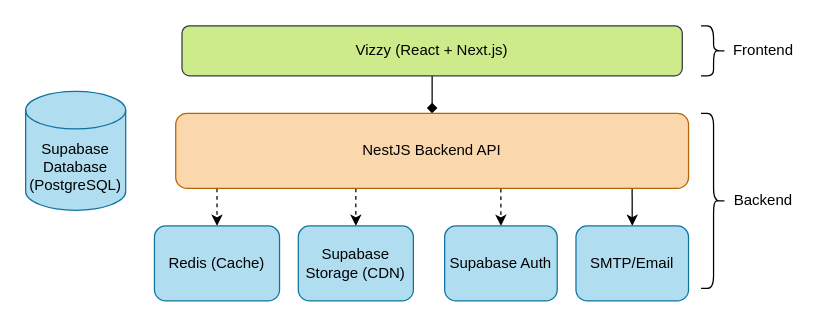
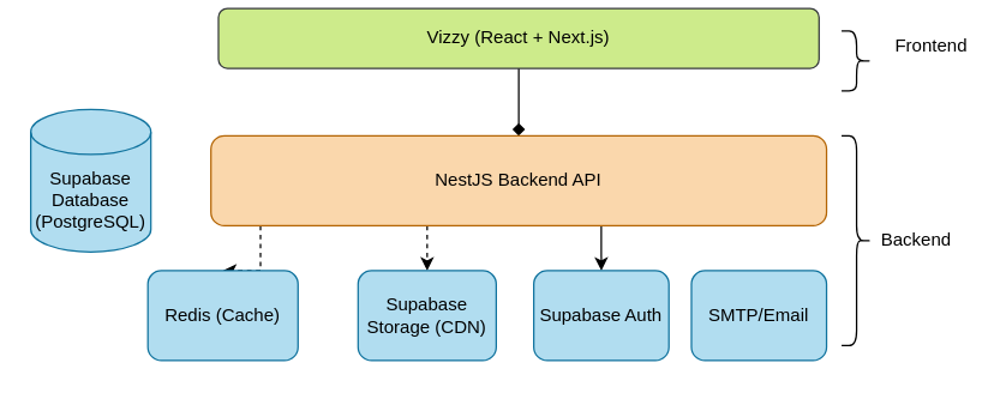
  <mxCell id="0" />
  <mxCell id="1" parent="0" />
  <mxCell id="2" style="edgeStyle=orthogonalEdgeStyle;rounded=0;orthogonalLoop=1;jettySize=auto;html=1;exitX=0.5;exitY=1;exitDx=0;exitDy=0;endArrow=diamond;" parent="1" source="3" target="8" edge="1"><mxGeometry relative="1" as="geometry"><Array as="points" /></mxGeometry></mxCell>
- <mxCell id="3" value="&lt;font&gt;Vizzy (React + Next.js)&lt;/font&gt;" style="rounded=1;whiteSpace=wrap;html=1;fillColor=#cdeb8b;strokeColor=#36393d;" parent="1" vertex="1"><mxGeometry x="145" y="20" width="400" height="40" as="geometry" /></mxCell>
+ <mxCell id="3" value="&lt;font&gt;Vizzy (React + Next.js)&lt;/font&gt;" style="rounded=1;whiteSpace=wrap;html=1;fillColor=#cdeb8b;strokeColor=#36393d;" parent="1" vertex="1"><mxGeometry x="145" y="5" width="400" height="40" as="geometry" /></mxCell>
  <mxCell id="4" style="edgeStyle=orthogonalEdgeStyle;rounded=0;orthogonalLoop=1;jettySize=auto;html=1;entryX=0.5;entryY=0;entryDx=0;entryDy=0;dashed=1;" parent="1" source="8" target="10" edge="1"><mxGeometry relative="1" as="geometry"><Array as="points"><mxPoint x="284" y="160" /><mxPoint x="284" y="160" /></Array></mxGeometry></mxCell>
  <mxCell id="5" style="edgeStyle=orthogonalEdgeStyle;rounded=0;orthogonalLoop=1;jettySize=auto;html=1;entryX=0.5;entryY=0;entryDx=0;entryDy=0;dashed=1;" parent="1" source="8" target="17" edge="1"><mxGeometry relative="1" as="geometry"><Array as="points"><mxPoint x="173" y="160" /><mxPoint x="173" y="160" /></Array></mxGeometry></mxCell>
- <mxCell id="6" style="edgeStyle=orthogonalEdgeStyle;rounded=0;orthogonalLoop=1;jettySize=auto;html=1;entryX=0.5;entryY=0;entryDx=0;entryDy=0;exitX=0.634;exitY=1.004;exitDx=0;exitDy=0;exitPerimeter=0;dashed=1;" edge="1" parent="1" source="8" target="9"><mxGeometry relative="1" as="geometry" /></mxCell>
- <mxCell id="7" style="edgeStyle=orthogonalEdgeStyle;rounded=0;orthogonalLoop=1;jettySize=auto;html=1;entryX=0.5;entryY=0;entryDx=0;entryDy=0;exitX=0.89;exitY=0.997;exitDx=0;exitDy=0;exitPerimeter=0;" edge="1" parent="1" source="8" target="16"><mxGeometry relative="1" as="geometry" /></mxCell>
+ <mxCell id="6" style="edgeStyle=orthogonalEdgeStyle;rounded=0;orthogonalLoop=1;jettySize=auto;html=1;entryX=0.5;entryY=0;entryDx=0;entryDy=0;exitX=0.634;exitY=1.004;exitDx=0;exitDy=0;exitPerimeter=0;" edge="1" parent="1" source="8" target="9"><mxGeometry relative="1" as="geometry" /></mxCell>
  <mxCell id="8" value="NestJS Backend API" style="rounded=1;whiteSpace=wrap;html=1;fillColor=#fad7ac;fillStyle=solid;strokeColor=#b46504;" parent="1" vertex="1"><mxGeometry x="140" y="90" width="410" height="60" as="geometry" /></mxCell>
  <mxCell id="9" value="Supabase Auth" style="rounded=1;whiteSpace=wrap;html=1;fillColor=#b1ddf0;glass=0;shadow=0;strokeColor=#10739e;" parent="1" vertex="1"><mxGeometry x="355" y="180" width="90" height="60" as="geometry" /></mxCell>
  <mxCell id="10" value="Supabase Storage (CDN)" style="rounded=1;whiteSpace=wrap;html=1;fillColor=#b1ddf0;strokeColor=#10739e;" parent="1" vertex="1"><mxGeometry x="238" y="180" width="92" height="60" as="geometry" /></mxCell>
  <mxCell id="11" value="Supabase Database (PostgreSQL)" style="shape=cylinder3;whiteSpace=wrap;html=1;boundedLbl=1;backgroundOutline=1;size=15;fillColor=#b1ddf0;strokeColor=#10739e;" parent="1" vertex="1"><mxGeometry x="20" y="72.5" width="80" height="95" as="geometry" /></mxCell>
- <mxCell id="12" value="Frontend" style="text;html=1;align=center;verticalAlign=middle;whiteSpace=wrap;rounded=0;" parent="1" vertex="1"><mxGeometry x="580" y="25" width="60" height="30" as="geometry" /></mxCell>
+ <mxCell id="12" value="Frontend" style="text;html=1;align=center;verticalAlign=middle;whiteSpace=wrap;rounded=0;" parent="1" vertex="1"><mxGeometry x="590" y="15" width="60" height="30" as="geometry" /></mxCell>
  <mxCell id="13" value="Backend" style="text;html=1;align=center;verticalAlign=middle;whiteSpace=wrap;rounded=0;" parent="1" vertex="1"><mxGeometry x="580" y="145" width="60" height="30" as="geometry" /></mxCell>
  <mxCell id="14" value="" style="shape=curlyBracket;whiteSpace=wrap;html=1;rounded=1;flipH=1;labelPosition=right;verticalLabelPosition=middle;align=left;verticalAlign=middle;" parent="1" vertex="1"><mxGeometry x="560" y="20" width="20" height="40" as="geometry" /></mxCell>
  <mxCell id="15" value="" style="shape=curlyBracket;whiteSpace=wrap;html=1;rounded=1;flipH=1;labelPosition=right;verticalLabelPosition=middle;align=left;verticalAlign=middle;" parent="1" vertex="1"><mxGeometry x="560" y="90" width="20" height="140" as="geometry" /></mxCell>
  <mxCell id="16" value="SMTP/Email" style="rounded=1;whiteSpace=wrap;html=1;fillColor=#b1ddf0;strokeColor=#10739e;" parent="1" vertex="1"><mxGeometry x="460" y="180" width="90" height="60" as="geometry" /></mxCell>
- <mxCell id="17" value="Redis (Cache)" style="rounded=1;whiteSpace=wrap;html=1;fillColor=#b1ddf0;strokeColor=#10739e;" parent="1" vertex="1"><mxGeometry x="123" y="180" width="100" height="60" as="geometry" /></mxCell>
+ <mxCell id="17" value="Redis (Cache)" style="rounded=1;whiteSpace=wrap;html=1;fillColor=#b1ddf0;strokeColor=#10739e;" parent="1" vertex="1"><mxGeometry x="98" y="180" width="100" height="60" as="geometry" /></mxCell>
